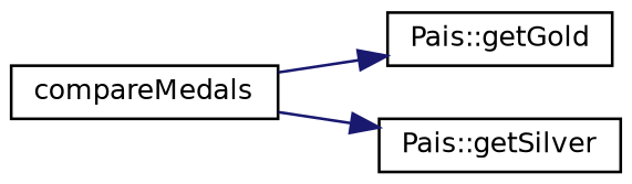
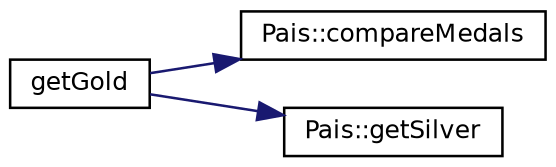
  digraph {
    rankdir=LR
    node [color=black fillcolor=white fontname=Helvetica fontsize=10 shape=record style=filled]
    edge [color=midnightblue fontname=Helvetica fontsize=10 labelfontname=Helvetica labelfontsize=10 style=solid]
-   n1 [height=0.2 label=compareMedals width=0.4]
-   n2 [height=0.2 label="Pais::getGold" width=0.4]
+   n1 [height=0.2 label=getGold width=0.4]
+   n2 [height=0.2 label="Pais::compareMedals" width=0.4]
    n3 [height=0.2 label="Pais::getSilver" width=0.4]
    n1 -> n2
    n1 -> n3
  }
